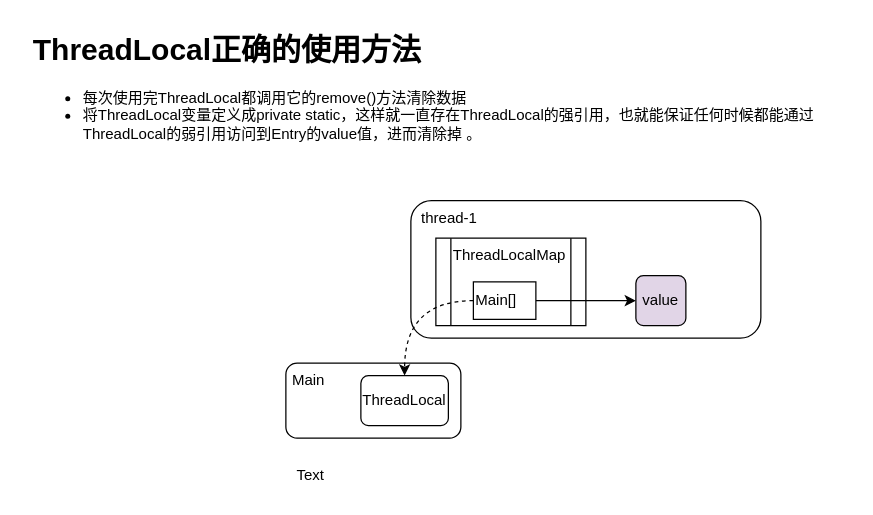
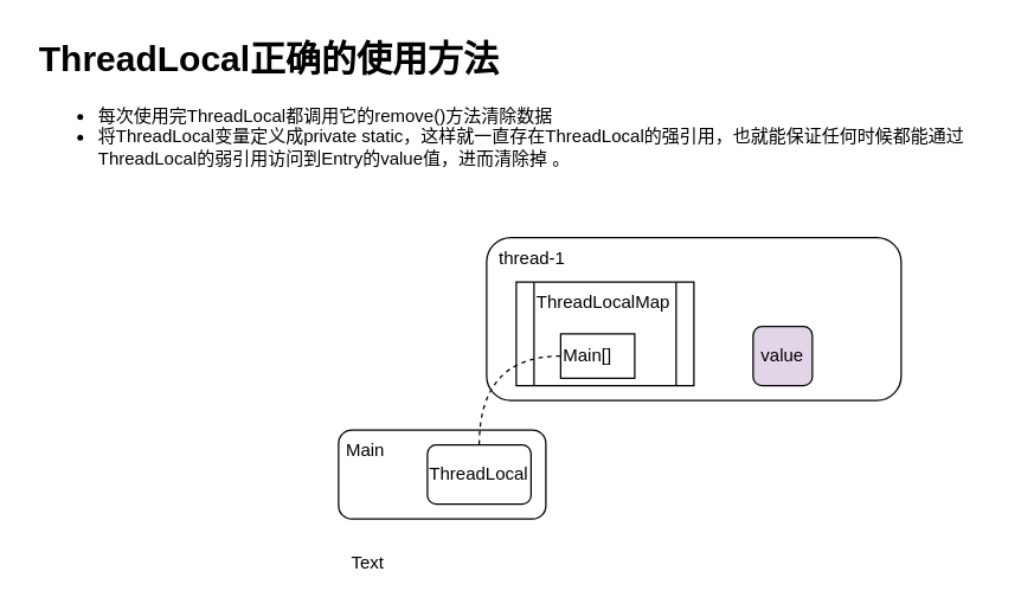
  <mxCell id="0" />
  <mxCell id="1" parent="0" />
  <mxCell id="2" value="&amp;nbsp;Main" style="rounded=1;whiteSpace=wrap;html=1;align=left;verticalAlign=top;" vertex="1" parent="1"><mxGeometry x="228" y="290" width="140" height="60" as="geometry" /></mxCell>
  <mxCell id="3" value="&amp;nbsp; thread-1" style="rounded=1;whiteSpace=wrap;html=1;align=left;verticalAlign=top;" vertex="1" parent="1"><mxGeometry x="328" y="160" width="280" height="110" as="geometry" /></mxCell>
  <mxCell id="4" value="ThreadLocalMap" style="shape=process;whiteSpace=wrap;html=1;backgroundOutline=1;align=left;verticalAlign=top;" vertex="1" parent="1"><mxGeometry x="348" y="190" width="120" height="70" as="geometry" /></mxCell>
- <mxCell id="5" style="edgeStyle=orthogonalEdgeStyle;rounded=0;orthogonalLoop=1;jettySize=auto;html=1;curved=1;dashed=1;" edge="1" parent="1" source="7" target="8"><mxGeometry relative="1" as="geometry" /></mxCell>
- <mxCell id="6" style="edgeStyle=orthogonalEdgeStyle;rounded=0;orthogonalLoop=1;jettySize=auto;html=1;entryX=0;entryY=0.5;entryDx=0;entryDy=0;curved=1;" edge="1" parent="1" source="7" target="9"><mxGeometry relative="1" as="geometry" /></mxCell>
+ <mxCell id="5" style="edgeStyle=orthogonalEdgeStyle;rounded=0;orthogonalLoop=1;jettySize=auto;html=1;curved=1;dashed=1;endArrow=none;" edge="1" parent="1" source="7" target="8"><mxGeometry relative="1" as="geometry" /></mxCell>
  <mxCell id="7" value="Main[]" style="rounded=0;whiteSpace=wrap;html=1;align=left;" vertex="1" parent="1"><mxGeometry x="378" y="225" width="50" height="30" as="geometry" /></mxCell>
  <mxCell id="8" value="ThreadLocal" style="rounded=1;whiteSpace=wrap;html=1;align=center;" vertex="1" parent="1"><mxGeometry x="288" y="300" width="70" height="40" as="geometry" /></mxCell>
  <mxCell id="9" value="value" style="rounded=1;whiteSpace=wrap;html=1;align=center;fillColor=#e1d5e7;" vertex="1" parent="1"><mxGeometry x="508" y="220" width="40" height="40" as="geometry" /></mxCell>
  <mxCell id="10" value="Text" style="text;html=1;strokeColor=none;fillColor=none;align=center;verticalAlign=middle;whiteSpace=wrap;rounded=0;" vertex="1" parent="1"><mxGeometry x="228" y="370" width="40" height="20" as="geometry" /></mxCell>
  <mxCell id="11" value="&lt;h1&gt;ThreadLocal正确的使用方法&lt;/h1&gt;&lt;ul&gt;&lt;li&gt;每次使用完ThreadLocal都调用它的remove()方法清除数据&lt;/li&gt;&lt;li&gt;将ThreadLocal变量定义成private static，这样就一直存在ThreadLocal的强引用，也就能保证任何时候都能通过ThreadLocal的弱引用访问到Entry的value值，进而清除掉 。&lt;/li&gt;&lt;/ul&gt;" style="text;html=1;strokeColor=none;fillColor=none;spacing=5;spacingTop=-20;whiteSpace=wrap;overflow=hidden;rounded=0;align=left;" vertex="1" parent="1"><mxGeometry x="20.5" y="20" width="655" height="100" as="geometry" /></mxCell>
